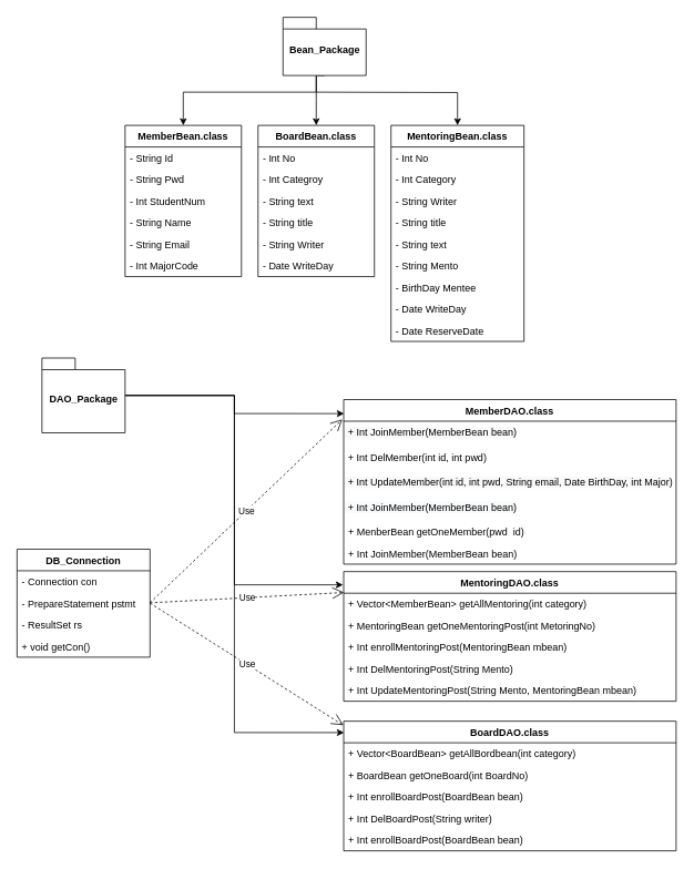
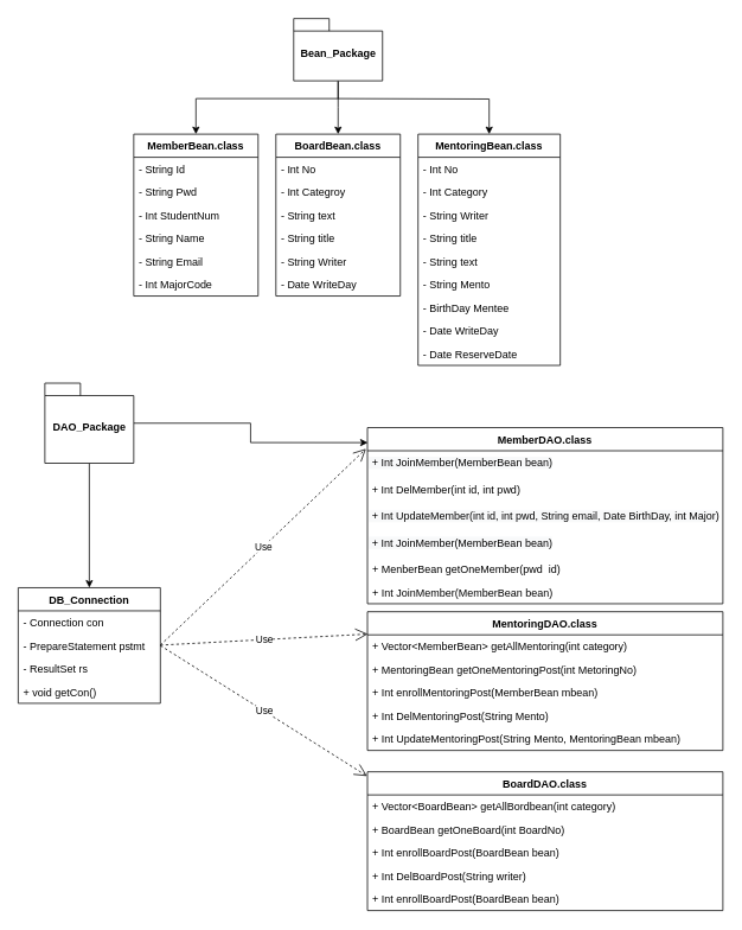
  <mxCell id="0" />
  <mxCell id="1" parent="0" />
  <mxCell id="2" value="MemberBean.class" style="swimlane;fontStyle=1;childLayout=stackLayout;horizontal=1;startSize=26;fillColor=none;horizontalStack=0;resizeParent=1;resizeParentMax=0;resizeLast=0;collapsible=1;marginBottom=0;" parent="1" vertex="1"><mxGeometry x="150" y="150" width="140" height="182" as="geometry" /></mxCell>
  <mxCell id="3" value="- String Id" style="text;strokeColor=none;fillColor=none;align=left;verticalAlign=top;spacingLeft=4;spacingRight=4;overflow=hidden;rotatable=0;points=[[0,0.5],[1,0.5]];portConstraint=eastwest;" parent="2" vertex="1"><mxGeometry y="26" width="140" height="26" as="geometry" /></mxCell>
  <mxCell id="4" value="- String Pwd" style="text;strokeColor=none;fillColor=none;align=left;verticalAlign=top;spacingLeft=4;spacingRight=4;overflow=hidden;rotatable=0;points=[[0,0.5],[1,0.5]];portConstraint=eastwest;" parent="2" vertex="1"><mxGeometry y="52" width="140" height="26" as="geometry" /></mxCell>
  <mxCell id="5" value="- Int StudentNum" style="text;strokeColor=none;fillColor=none;align=left;verticalAlign=top;spacingLeft=4;spacingRight=4;overflow=hidden;rotatable=0;points=[[0,0.5],[1,0.5]];portConstraint=eastwest;" parent="2" vertex="1"><mxGeometry y="78" width="140" height="26" as="geometry" /></mxCell>
  <mxCell id="6" value="- String Name" style="text;strokeColor=none;fillColor=none;align=left;verticalAlign=top;spacingLeft=4;spacingRight=4;overflow=hidden;rotatable=0;points=[[0,0.5],[1,0.5]];portConstraint=eastwest;" parent="2" vertex="1"><mxGeometry y="104" width="140" height="26" as="geometry" /></mxCell>
  <mxCell id="7" value="- String Email" style="text;strokeColor=none;fillColor=none;align=left;verticalAlign=top;spacingLeft=4;spacingRight=4;overflow=hidden;rotatable=0;points=[[0,0.5],[1,0.5]];portConstraint=eastwest;" parent="2" vertex="1"><mxGeometry y="130" width="140" height="26" as="geometry" /></mxCell>
  <mxCell id="8" value="- Int MajorCode" style="text;strokeColor=none;fillColor=none;align=left;verticalAlign=top;spacingLeft=4;spacingRight=4;overflow=hidden;rotatable=0;points=[[0,0.5],[1,0.5]];portConstraint=eastwest;" parent="2" vertex="1"><mxGeometry y="156" width="140" height="26" as="geometry" /></mxCell>
  <mxCell id="9" value="MentoringBean.class" style="swimlane;fontStyle=1;align=center;verticalAlign=top;childLayout=stackLayout;horizontal=1;startSize=26;horizontalStack=0;resizeParent=1;resizeParentMax=0;resizeLast=0;collapsible=1;marginBottom=0;" parent="1" vertex="1"><mxGeometry x="470" y="150" width="160" height="260" as="geometry" /></mxCell>
  <mxCell id="10" value="- Int No" style="text;strokeColor=none;fillColor=none;align=left;verticalAlign=top;spacingLeft=4;spacingRight=4;overflow=hidden;rotatable=0;points=[[0,0.5],[1,0.5]];portConstraint=eastwest;" parent="9" vertex="1"><mxGeometry y="26" width="160" height="26" as="geometry" /></mxCell>
  <mxCell id="11" value="- Int Category" style="text;strokeColor=none;fillColor=none;align=left;verticalAlign=top;spacingLeft=4;spacingRight=4;overflow=hidden;rotatable=0;points=[[0,0.5],[1,0.5]];portConstraint=eastwest;" parent="9" vertex="1"><mxGeometry y="52" width="160" height="26" as="geometry" /></mxCell>
  <mxCell id="12" value="- String Writer" style="text;strokeColor=none;fillColor=none;align=left;verticalAlign=top;spacingLeft=4;spacingRight=4;overflow=hidden;rotatable=0;points=[[0,0.5],[1,0.5]];portConstraint=eastwest;" parent="9" vertex="1"><mxGeometry y="78" width="160" height="26" as="geometry" /></mxCell>
  <mxCell id="13" value="- String title" style="text;strokeColor=none;fillColor=none;align=left;verticalAlign=top;spacingLeft=4;spacingRight=4;overflow=hidden;rotatable=0;points=[[0,0.5],[1,0.5]];portConstraint=eastwest;" parent="9" vertex="1"><mxGeometry y="104" width="160" height="26" as="geometry" /></mxCell>
  <mxCell id="14" value="- String text" style="text;strokeColor=none;fillColor=none;align=left;verticalAlign=top;spacingLeft=4;spacingRight=4;overflow=hidden;rotatable=0;points=[[0,0.5],[1,0.5]];portConstraint=eastwest;" parent="9" vertex="1"><mxGeometry y="130" width="160" height="26" as="geometry" /></mxCell>
  <mxCell id="15" value="- String Mento" style="text;strokeColor=none;fillColor=none;align=left;verticalAlign=top;spacingLeft=4;spacingRight=4;overflow=hidden;rotatable=0;points=[[0,0.5],[1,0.5]];portConstraint=eastwest;" parent="9" vertex="1"><mxGeometry y="156" width="160" height="26" as="geometry" /></mxCell>
  <mxCell id="16" value="- BirthDay Mentee" style="text;strokeColor=none;fillColor=none;align=left;verticalAlign=top;spacingLeft=4;spacingRight=4;overflow=hidden;rotatable=0;points=[[0,0.5],[1,0.5]];portConstraint=eastwest;" parent="9" vertex="1"><mxGeometry y="182" width="160" height="26" as="geometry" /></mxCell>
  <mxCell id="17" value="- Date WriteDay" style="text;strokeColor=none;fillColor=none;align=left;verticalAlign=top;spacingLeft=4;spacingRight=4;overflow=hidden;rotatable=0;points=[[0,0.5],[1,0.5]];portConstraint=eastwest;" parent="9" vertex="1"><mxGeometry y="208" width="160" height="26" as="geometry" /></mxCell>
  <mxCell id="18" value="- Date ReserveDate" style="text;strokeColor=none;fillColor=none;align=left;verticalAlign=top;spacingLeft=4;spacingRight=4;overflow=hidden;rotatable=0;points=[[0,0.5],[1,0.5]];portConstraint=eastwest;" parent="9" vertex="1"><mxGeometry y="234" width="160" height="26" as="geometry" /></mxCell>
  <mxCell id="19" value="BoardDAO.class" style="swimlane;fontStyle=1;childLayout=stackLayout;horizontal=1;startSize=26;fillColor=none;horizontalStack=0;resizeParent=1;resizeParentMax=0;resizeLast=0;collapsible=1;marginBottom=0;" parent="1" vertex="1"><mxGeometry x="413" y="867" width="400" height="156" as="geometry" /></mxCell>
  <mxCell id="20" value="+ Vector&lt;BoardBean&gt; getAllBordbean(int category)" style="text;strokeColor=none;fillColor=none;align=left;verticalAlign=top;spacingLeft=4;spacingRight=4;overflow=hidden;rotatable=0;points=[[0,0.5],[1,0.5]];portConstraint=eastwest;" parent="19" vertex="1"><mxGeometry y="26" width="400" height="26" as="geometry" /></mxCell>
  <mxCell id="21" value="+ BoardBean getOneBoard(int BoardNo)" style="text;strokeColor=none;fillColor=none;align=left;verticalAlign=top;spacingLeft=4;spacingRight=4;overflow=hidden;rotatable=0;points=[[0,0.5],[1,0.5]];portConstraint=eastwest;" parent="19" vertex="1"><mxGeometry y="52" width="400" height="26" as="geometry" /></mxCell>
  <mxCell id="22" value="+ Int enrollBoardPost(BoardBean bean)" style="text;strokeColor=none;fillColor=none;align=left;verticalAlign=top;spacingLeft=4;spacingRight=4;overflow=hidden;rotatable=0;points=[[0,0.5],[1,0.5]];portConstraint=eastwest;" parent="19" vertex="1"><mxGeometry y="78" width="400" height="26" as="geometry" /></mxCell>
  <mxCell id="23" value="+ Int DelBoardPost(String writer)" style="text;strokeColor=none;fillColor=none;align=left;verticalAlign=top;spacingLeft=4;spacingRight=4;overflow=hidden;rotatable=0;points=[[0,0.5],[1,0.5]];portConstraint=eastwest;" parent="19" vertex="1"><mxGeometry y="104" width="400" height="26" as="geometry" /></mxCell>
  <mxCell id="24" value="+ Int enrollBoardPost(BoardBean bean)" style="text;strokeColor=none;fillColor=none;align=left;verticalAlign=top;spacingLeft=4;spacingRight=4;overflow=hidden;rotatable=0;points=[[0,0.5],[1,0.5]];portConstraint=eastwest;" parent="19" vertex="1"><mxGeometry y="130" width="400" height="26" as="geometry" /></mxCell>
  <mxCell id="25" value="MemberDAO.class" style="swimlane;fontStyle=1;childLayout=stackLayout;horizontal=1;startSize=26;fillColor=none;horizontalStack=0;resizeParent=1;resizeParentMax=0;resizeLast=0;collapsible=1;marginBottom=0;" parent="1" vertex="1"><mxGeometry x="413" y="480" width="400" height="198" as="geometry" /></mxCell>
  <mxCell id="26" value="&lt;span style=&quot;color: rgb(0 , 0 , 0) ; font-family: &amp;#34;helvetica&amp;#34; ; font-size: 12px ; font-style: normal ; font-weight: 400 ; letter-spacing: normal ; text-align: left ; text-indent: 0px ; text-transform: none ; word-spacing: 0px ; background-color: rgb(248 , 249 , 250) ; display: inline ; float: none&quot;&gt;&amp;nbsp;+ Int JoinMember(MemberBean bean)&lt;/span&gt;" style="text;whiteSpace=wrap;html=1;" parent="25" vertex="1"><mxGeometry y="26" width="400" height="30" as="geometry" /></mxCell>
  <mxCell id="27" value="&lt;font face=&quot;helvetica&quot;&gt;&amp;nbsp;+ Int DelMember(int id, int pwd)&lt;/font&gt;" style="text;whiteSpace=wrap;html=1;" parent="25" vertex="1"><mxGeometry y="56" width="400" height="30" as="geometry" /></mxCell>
  <mxCell id="28" value="&lt;span style=&quot;color: rgb(0 , 0 , 0) ; font-family: &amp;#34;helvetica&amp;#34; ; font-size: 12px ; font-style: normal ; font-weight: 400 ; letter-spacing: normal ; text-align: left ; text-indent: 0px ; text-transform: none ; word-spacing: 0px ; background-color: rgb(248 , 249 , 250) ; display: inline ; float: none&quot;&gt;&amp;nbsp;+ Int UpdateMember(int id, int pwd, String email, Date BirthDay, int Major)&lt;/span&gt;" style="text;whiteSpace=wrap;html=1;" parent="25" vertex="1"><mxGeometry y="86" width="400" height="30" as="geometry" /></mxCell>
  <mxCell id="29" value="&lt;span style=&quot;color: rgb(0 , 0 , 0) ; font-family: &amp;#34;helvetica&amp;#34; ; font-size: 12px ; font-style: normal ; font-weight: 400 ; letter-spacing: normal ; text-align: left ; text-indent: 0px ; text-transform: none ; word-spacing: 0px ; background-color: rgb(248 , 249 , 250) ; display: inline ; float: none&quot;&gt;&amp;nbsp;+ Int JoinMember(MemberBean bean)&lt;/span&gt;" style="text;whiteSpace=wrap;html=1;" parent="25" vertex="1"><mxGeometry y="116" width="400" height="30" as="geometry" /></mxCell>
  <mxCell id="30" value="+ MenberBean getOneMember(pwd  id)" style="text;strokeColor=none;fillColor=none;align=left;verticalAlign=top;spacingLeft=4;spacingRight=4;overflow=hidden;rotatable=0;points=[[0,0.5],[1,0.5]];portConstraint=eastwest;" parent="25" vertex="1"><mxGeometry y="146" width="400" height="26" as="geometry" /></mxCell>
  <mxCell id="31" value="+ Int JoinMember(MemberBean bean)" style="text;strokeColor=none;fillColor=none;align=left;verticalAlign=top;spacingLeft=4;spacingRight=4;overflow=hidden;rotatable=0;points=[[0,0.5],[1,0.5]];portConstraint=eastwest;" parent="25" vertex="1"><mxGeometry y="172" width="400" height="26" as="geometry" /></mxCell>
  <mxCell id="32" value="MentoringDAO.class" style="swimlane;fontStyle=1;childLayout=stackLayout;horizontal=1;startSize=26;fillColor=none;horizontalStack=0;resizeParent=1;resizeParentMax=0;resizeLast=0;collapsible=1;marginBottom=0;" parent="1" vertex="1"><mxGeometry x="413" y="687" width="400" height="156" as="geometry" /></mxCell>
  <mxCell id="33" value="+ Vector&lt;MemberBean&gt; getAllMentoring(int category)" style="text;strokeColor=none;fillColor=none;align=left;verticalAlign=top;spacingLeft=4;spacingRight=4;overflow=hidden;rotatable=0;points=[[0,0.5],[1,0.5]];portConstraint=eastwest;" parent="32" vertex="1"><mxGeometry y="26" width="400" height="26" as="geometry" /></mxCell>
  <mxCell id="34" value="+ MentoringBean getOneMentoringPost(int MetoringNo)" style="text;strokeColor=none;fillColor=none;align=left;verticalAlign=top;spacingLeft=4;spacingRight=4;overflow=hidden;rotatable=0;points=[[0,0.5],[1,0.5]];portConstraint=eastwest;" parent="32" vertex="1"><mxGeometry y="52" width="400" height="26" as="geometry" /></mxCell>
- <mxCell id="35" value="+ Int enrollMentoringPost(MentoringBean mbean)" style="text;strokeColor=none;fillColor=none;align=left;verticalAlign=top;spacingLeft=4;spacingRight=4;overflow=hidden;rotatable=0;points=[[0,0.5],[1,0.5]];portConstraint=eastwest;" parent="32" vertex="1"><mxGeometry y="78" width="400" height="26" as="geometry" /></mxCell>
+ <mxCell id="35" value="+ Int enrollMentoringPost(MemberBean mbean)" style="text;strokeColor=none;fillColor=none;align=left;verticalAlign=top;spacingLeft=4;spacingRight=4;overflow=hidden;rotatable=0;points=[[0,0.5],[1,0.5]];portConstraint=eastwest;" parent="32" vertex="1"><mxGeometry y="78" width="400" height="26" as="geometry" /></mxCell>
  <mxCell id="36" value="+ Int DelMentoringPost(String Mento)" style="text;strokeColor=none;fillColor=none;align=left;verticalAlign=top;spacingLeft=4;spacingRight=4;overflow=hidden;rotatable=0;points=[[0,0.5],[1,0.5]];portConstraint=eastwest;" parent="32" vertex="1"><mxGeometry y="104" width="400" height="26" as="geometry" /></mxCell>
  <mxCell id="37" value="+ Int UpdateMentoringPost(String Mento, MentoringBean mbean)" style="text;strokeColor=none;fillColor=none;align=left;verticalAlign=top;spacingLeft=4;spacingRight=4;overflow=hidden;rotatable=0;points=[[0,0.5],[1,0.5]];portConstraint=eastwest;" parent="32" vertex="1"><mxGeometry y="130" width="400" height="26" as="geometry" /></mxCell>
  <mxCell id="38" value="BoardBean.class" style="swimlane;fontStyle=1;childLayout=stackLayout;horizontal=1;startSize=26;fillColor=none;horizontalStack=0;resizeParent=1;resizeParentMax=0;resizeLast=0;collapsible=1;marginBottom=0;" parent="1" vertex="1"><mxGeometry x="310" y="150" width="140" height="182" as="geometry" /></mxCell>
  <mxCell id="39" value="- Int No" style="text;strokeColor=none;fillColor=none;align=left;verticalAlign=top;spacingLeft=4;spacingRight=4;overflow=hidden;rotatable=0;points=[[0,0.5],[1,0.5]];portConstraint=eastwest;" parent="38" vertex="1"><mxGeometry y="26" width="140" height="26" as="geometry" /></mxCell>
  <mxCell id="40" value="- Int Categroy" style="text;strokeColor=none;fillColor=none;align=left;verticalAlign=top;spacingLeft=4;spacingRight=4;overflow=hidden;rotatable=0;points=[[0,0.5],[1,0.5]];portConstraint=eastwest;" parent="38" vertex="1"><mxGeometry y="52" width="140" height="26" as="geometry" /></mxCell>
  <mxCell id="41" value="- String text" style="text;strokeColor=none;fillColor=none;align=left;verticalAlign=top;spacingLeft=4;spacingRight=4;overflow=hidden;rotatable=0;points=[[0,0.5],[1,0.5]];portConstraint=eastwest;" parent="38" vertex="1"><mxGeometry y="78" width="140" height="26" as="geometry" /></mxCell>
  <mxCell id="42" value="- String title" style="text;strokeColor=none;fillColor=none;align=left;verticalAlign=top;spacingLeft=4;spacingRight=4;overflow=hidden;rotatable=0;points=[[0,0.5],[1,0.5]];portConstraint=eastwest;" parent="38" vertex="1"><mxGeometry y="104" width="140" height="26" as="geometry" /></mxCell>
  <mxCell id="43" value="- String Writer" style="text;strokeColor=none;fillColor=none;align=left;verticalAlign=top;spacingLeft=4;spacingRight=4;overflow=hidden;rotatable=0;points=[[0,0.5],[1,0.5]];portConstraint=eastwest;" parent="38" vertex="1"><mxGeometry y="130" width="140" height="26" as="geometry" /></mxCell>
  <mxCell id="44" value="- Date WriteDay" style="text;strokeColor=none;fillColor=none;align=left;verticalAlign=top;spacingLeft=4;spacingRight=4;overflow=hidden;rotatable=0;points=[[0,0.5],[1,0.5]];portConstraint=eastwest;" parent="38" vertex="1"><mxGeometry y="156" width="140" height="26" as="geometry" /></mxCell>
  <mxCell id="45" style="edgeStyle=orthogonalEdgeStyle;rounded=0;orthogonalLoop=1;jettySize=auto;html=1;entryX=0.5;entryY=0;entryDx=0;entryDy=0;" parent="1" source="48" target="38" edge="1"><mxGeometry relative="1" as="geometry"><Array as="points"><mxPoint x="380" y="120" /><mxPoint x="380" y="120" /></Array></mxGeometry></mxCell>
  <mxCell id="46" style="edgeStyle=orthogonalEdgeStyle;rounded=0;orthogonalLoop=1;jettySize=auto;html=1;entryX=0.5;entryY=0;entryDx=0;entryDy=0;" parent="1" target="9" edge="1"><mxGeometry relative="1" as="geometry"><mxPoint x="380" y="110" as="sourcePoint" /></mxGeometry></mxCell>
  <mxCell id="47" style="edgeStyle=orthogonalEdgeStyle;rounded=0;orthogonalLoop=1;jettySize=auto;html=1;exitX=0.5;exitY=1;exitDx=0;exitDy=0;exitPerimeter=0;entryX=0.5;entryY=0;entryDx=0;entryDy=0;" parent="1" source="48" target="2" edge="1"><mxGeometry relative="1" as="geometry"><Array as="points"><mxPoint x="380" y="110" /><mxPoint x="220" y="110" /></Array></mxGeometry></mxCell>
- <mxCell id="48" value="Bean_Package" style="shape=folder;fontStyle=1;spacingTop=10;tabWidth=40;tabHeight=14;tabPosition=left;html=1;" parent="1" vertex="1"><mxGeometry x="340" y="20" width="100" height="70" as="geometry" /></mxCell>
+ <mxCell id="48" value="Bean_Package" style="shape=folder;fontStyle=1;spacingTop=10;tabWidth=40;tabHeight=14;tabPosition=left;html=1;" parent="1" vertex="1"><mxGeometry x="330" y="20" width="100" height="70" as="geometry" /></mxCell>
+ <mxCell id="49" style="edgeStyle=orthogonalEdgeStyle;rounded=0;orthogonalLoop=1;jettySize=auto;html=1;" parent="1" source="53" target="54" edge="1"><mxGeometry relative="1" as="geometry" /></mxCell>
  <mxCell id="50" style="edgeStyle=orthogonalEdgeStyle;rounded=0;orthogonalLoop=1;jettySize=auto;html=1;entryX=0.001;entryY=0.085;entryDx=0;entryDy=0;entryPerimeter=0;" parent="1" source="53" target="25" edge="1"><mxGeometry relative="1" as="geometry" /></mxCell>
- <mxCell id="51" style="edgeStyle=orthogonalEdgeStyle;rounded=0;orthogonalLoop=1;jettySize=auto;html=1;entryX=0.001;entryY=0.088;entryDx=0;entryDy=0;entryPerimeter=0;" parent="1" source="53" target="19" edge="1"><mxGeometry relative="1" as="geometry" /></mxCell>
- <mxCell id="52" style="edgeStyle=orthogonalEdgeStyle;rounded=0;orthogonalLoop=1;jettySize=auto;html=1;entryX=-0.002;entryY=0.102;entryDx=0;entryDy=0;entryPerimeter=0;" parent="1" source="53" target="32" edge="1"><mxGeometry relative="1" as="geometry" /></mxCell>
  <mxCell id="53" value="DAO_Package" style="shape=folder;fontStyle=1;spacingTop=10;tabWidth=40;tabHeight=14;tabPosition=left;html=1;" parent="1" vertex="1"><mxGeometry x="50" y="430" width="100" height="90" as="geometry" /></mxCell>
  <mxCell id="54" value="DB_Connection" style="swimlane;fontStyle=1;childLayout=stackLayout;horizontal=1;startSize=26;fillColor=none;horizontalStack=0;resizeParent=1;resizeParentMax=0;resizeLast=0;collapsible=1;marginBottom=0;" parent="1" vertex="1"><mxGeometry x="20" y="660" width="160" height="130" as="geometry" /></mxCell>
  <mxCell id="55" value="- Connection con" style="text;strokeColor=none;fillColor=none;align=left;verticalAlign=top;spacingLeft=4;spacingRight=4;overflow=hidden;rotatable=0;points=[[0,0.5],[1,0.5]];portConstraint=eastwest;" parent="54" vertex="1"><mxGeometry y="26" width="160" height="26" as="geometry" /></mxCell>
  <mxCell id="56" value="- PrepareStatement pstmt" style="text;strokeColor=none;fillColor=none;align=left;verticalAlign=top;spacingLeft=4;spacingRight=4;overflow=hidden;rotatable=0;points=[[0,0.5],[1,0.5]];portConstraint=eastwest;" parent="54" vertex="1"><mxGeometry y="52" width="160" height="26" as="geometry" /></mxCell>
  <mxCell id="57" value="- ResultSet rs" style="text;strokeColor=none;fillColor=none;align=left;verticalAlign=top;spacingLeft=4;spacingRight=4;overflow=hidden;rotatable=0;points=[[0,0.5],[1,0.5]];portConstraint=eastwest;" parent="54" vertex="1"><mxGeometry y="78" width="160" height="26" as="geometry" /></mxCell>
  <mxCell id="58" value="+ void getCon()" style="text;strokeColor=none;fillColor=none;align=left;verticalAlign=top;spacingLeft=4;spacingRight=4;overflow=hidden;rotatable=0;points=[[0,0.5],[1,0.5]];portConstraint=eastwest;" parent="54" vertex="1"><mxGeometry y="104" width="160" height="26" as="geometry" /></mxCell>
  <mxCell id="59" value="Use" style="endArrow=open;endSize=12;dashed=1;html=1;rounded=0;entryX=-0.004;entryY=0.12;entryDx=0;entryDy=0;entryPerimeter=0;" parent="1" target="25" edge="1"><mxGeometry width="160" relative="1" as="geometry"><mxPoint x="180" y="724.58" as="sourcePoint" /><mxPoint x="340" y="724.58" as="targetPoint" /></mxGeometry></mxCell>
  <mxCell id="60" value="Use" style="endArrow=open;endSize=12;dashed=1;html=1;rounded=0;exitX=1;exitY=0.5;exitDx=0;exitDy=0;entryX=-0.001;entryY=0.031;entryDx=0;entryDy=0;entryPerimeter=0;" parent="1" source="56" target="19" edge="1"><mxGeometry width="160" relative="1" as="geometry"><mxPoint x="200" y="750" as="sourcePoint" /><mxPoint x="413" y="890" as="targetPoint" /></mxGeometry></mxCell>
  <mxCell id="61" value="Use" style="endArrow=open;endSize=12;dashed=1;html=1;rounded=0;entryX=0.001;entryY=0.161;entryDx=0;entryDy=0;entryPerimeter=0;" parent="1" target="32" edge="1"><mxGeometry width="160" relative="1" as="geometry"><mxPoint x="180" y="724.58" as="sourcePoint" /><mxPoint x="340" y="724.58" as="targetPoint" /></mxGeometry></mxCell>
